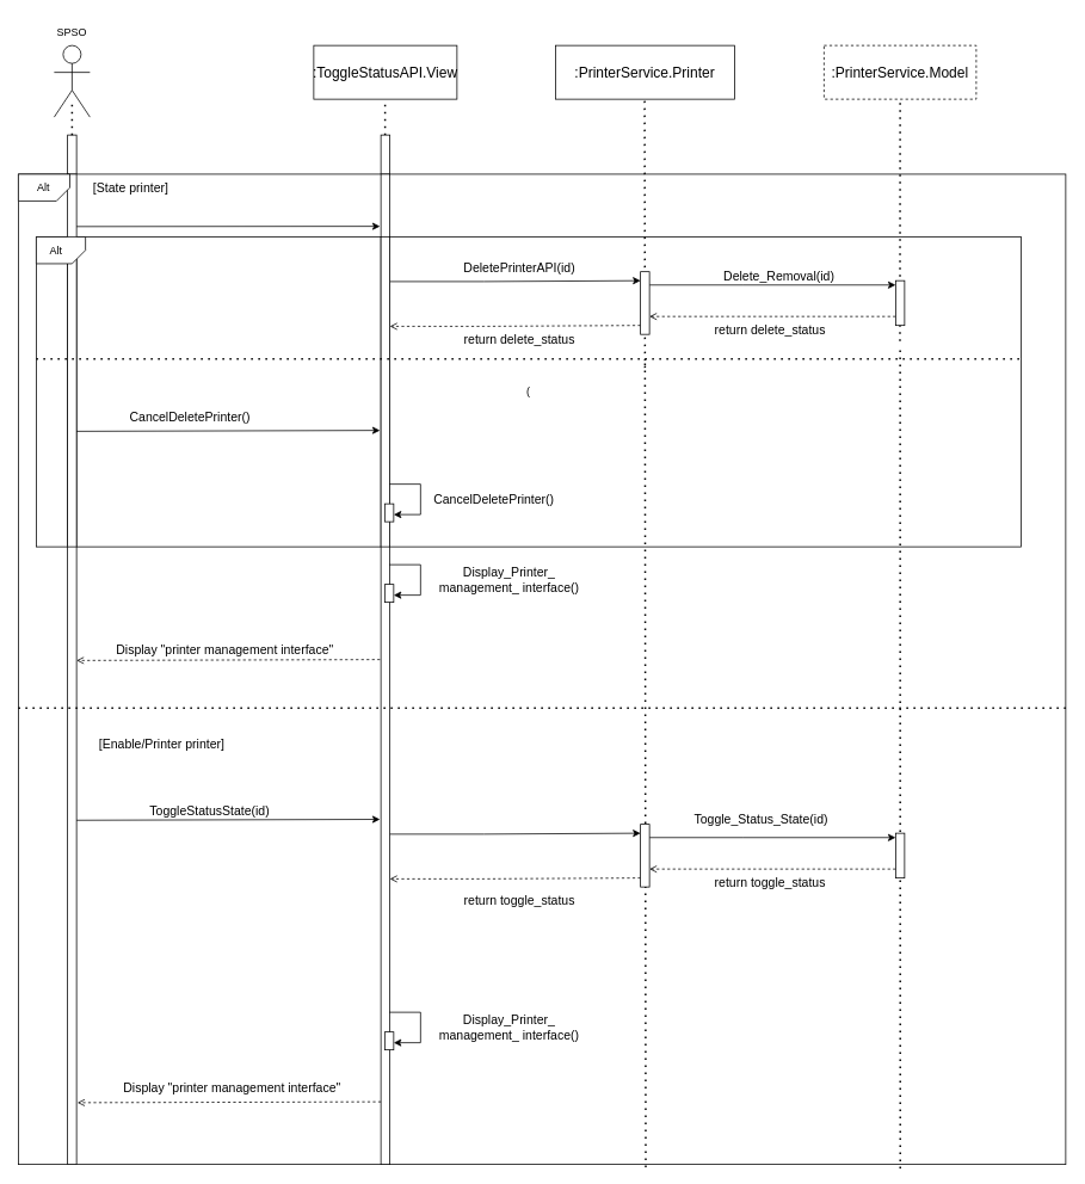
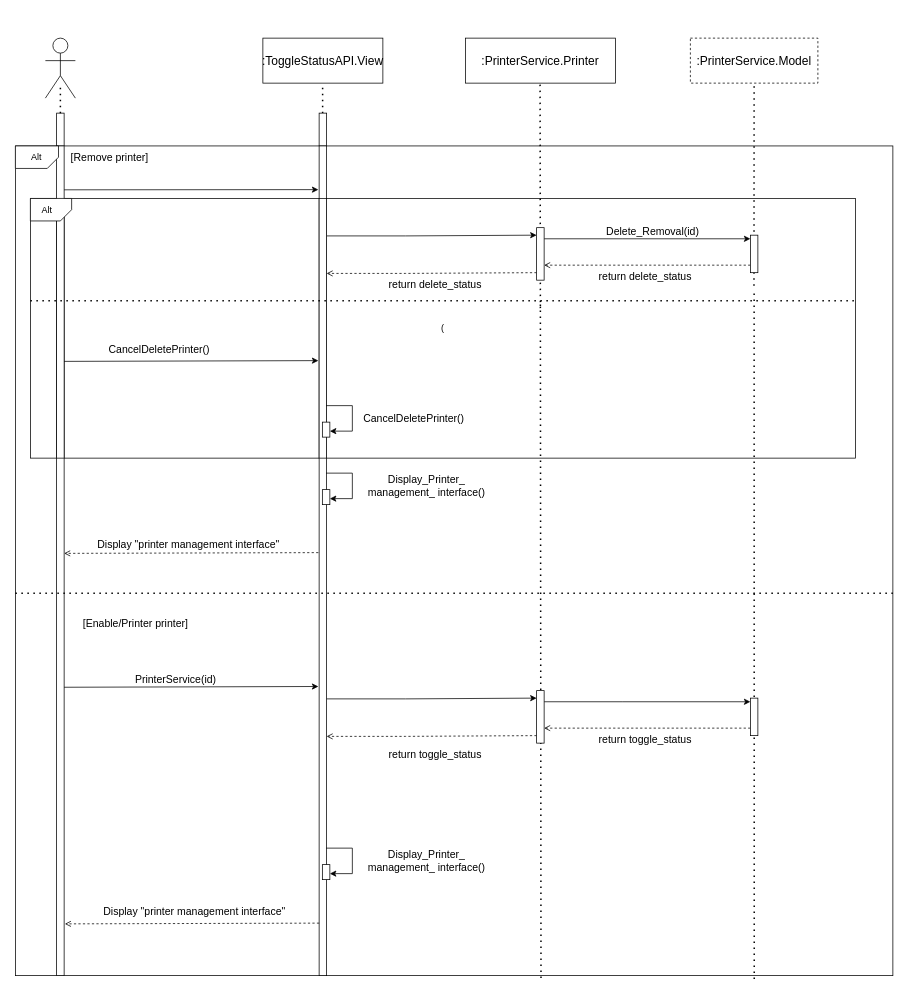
  <mxCell id="0" />
  <mxCell id="1" parent="0" />
  <mxCell id="2" value="" style="ellipse;whiteSpace=wrap;html=1;fillColor=#FFFFFF;" vertex="1" parent="1"><mxGeometry x="70" y="50" width="20" height="20" as="geometry" /></mxCell>
  <mxCell id="3" value="" style="endArrow=none;html=1;rounded=0;exitX=0.5;exitY=1;exitDx=0;exitDy=0;" edge="1" parent="1" source="2"><mxGeometry width="50" height="50" relative="1" as="geometry"><mxPoint x="240" y="110" as="sourcePoint" /><mxPoint x="80" y="100" as="targetPoint" /><Array as="points"><mxPoint x="80" y="100" /></Array></mxGeometry></mxCell>
  <mxCell id="4" value="" style="endArrow=none;html=1;rounded=0;" edge="1" parent="1"><mxGeometry width="50" height="50" relative="1" as="geometry"><mxPoint x="60" y="130" as="sourcePoint" /><mxPoint x="80" y="100" as="targetPoint" /></mxGeometry></mxCell>
  <mxCell id="5" value="" style="endArrow=none;html=1;rounded=0;" edge="1" parent="1"><mxGeometry width="50" height="50" relative="1" as="geometry"><mxPoint x="80" y="100" as="sourcePoint" /><mxPoint x="100" y="130" as="targetPoint" /></mxGeometry></mxCell>
  <mxCell id="6" value="" style="endArrow=none;html=1;rounded=0;" edge="1" parent="1"><mxGeometry width="50" height="50" relative="1" as="geometry"><mxPoint x="60" y="80" as="sourcePoint" /><mxPoint x="100" y="80" as="targetPoint" /></mxGeometry></mxCell>
- <mxCell id="7" value="SPSO" style="text;html=1;align=center;verticalAlign=middle;whiteSpace=wrap;rounded=0;" vertex="1" parent="1"><mxGeometry x="50" y="20" width="60" height="30" as="geometry" /></mxCell>
  <mxCell id="8" value="&lt;font style=&quot;font-size: 16px;&quot;&gt;:ToggleStatusAPI.View&lt;/font&gt;" style="rounded=0;whiteSpace=wrap;html=1;fillColor=#FFFFFF;" vertex="1" parent="1"><mxGeometry x="350" y="50" width="160" height="60" as="geometry" /></mxCell>
  <mxCell id="9" value="&lt;font style=&quot;font-size: 16px;&quot;&gt;:PrinterService.Printer&lt;/font&gt;" style="rounded=0;whiteSpace=wrap;html=1;fillColor=#FFFFFF;" vertex="1" parent="1"><mxGeometry x="620" y="50" width="200" height="60" as="geometry" /></mxCell>
  <mxCell id="10" value="&lt;font style=&quot;font-size: 16px;&quot;&gt;:PrinterService.Model&lt;/font&gt;" style="rounded=0;whiteSpace=wrap;html=1;fillColor=#FFFFFF;dashed=1;" vertex="1" parent="1"><mxGeometry x="920" y="50" width="170" height="60" as="geometry" /></mxCell>
  <mxCell id="11" value="" style="rounded=0;whiteSpace=wrap;html=1;fillColor=#FFFFFF;" vertex="1" parent="1"><mxGeometry x="75" y="150" width="10" height="840" as="geometry" /></mxCell>
  <mxCell id="12" value="" style="endArrow=none;dashed=1;html=1;dashPattern=1 3;strokeWidth=2;rounded=0;exitX=0.5;exitY=0;exitDx=0;exitDy=0;" edge="1" parent="1" source="11"><mxGeometry width="50" height="50" relative="1" as="geometry"><mxPoint x="180" y="260" as="sourcePoint" /><mxPoint x="80" y="110" as="targetPoint" /></mxGeometry></mxCell>
  <mxCell id="13" value="" style="endArrow=none;dashed=1;html=1;dashPattern=1 3;strokeWidth=2;rounded=0;exitX=0.5;exitY=0;exitDx=0;exitDy=0;" edge="1" parent="1"><mxGeometry width="50" height="50" relative="1" as="geometry"><mxPoint x="429.67" y="150" as="sourcePoint" /><mxPoint x="429.67" y="110" as="targetPoint" /></mxGeometry></mxCell>
  <mxCell id="14" value="" style="rounded=0;whiteSpace=wrap;html=1;fillColor=#FFFFFF;" vertex="1" parent="1"><mxGeometry x="425" y="150" width="10" height="840" as="geometry" /></mxCell>
  <mxCell id="15" value="" style="rounded=0;whiteSpace=wrap;html=1;" vertex="1" parent="1"><mxGeometry x="20" y="193.75" width="1170" height="1106.25" as="geometry" /></mxCell>
  <mxCell id="16" value="" style="endArrow=classic;html=1;rounded=0;exitX=1.024;exitY=0.012;exitDx=0;exitDy=0;exitPerimeter=0;" edge="1" parent="1"><mxGeometry width="50" height="50" relative="1" as="geometry"><mxPoint x="82.62" y="252.25" as="sourcePoint" /><mxPoint x="424" y="252" as="targetPoint" /></mxGeometry></mxCell>
  <mxCell id="17" value="(" style="rounded=0;whiteSpace=wrap;html=1;" vertex="1" parent="1"><mxGeometry x="40" y="263.75" width="1100" height="346.25" as="geometry" /></mxCell>
  <mxCell id="18" value="" style="rounded=0;whiteSpace=wrap;html=1;" vertex="1" parent="1"><mxGeometry x="425" y="193.75" width="10" height="1106.25" as="geometry" /></mxCell>
  <mxCell id="19" value="" style="rounded=0;whiteSpace=wrap;html=1;" vertex="1" parent="1"><mxGeometry x="75" y="193.75" width="10" height="1106.25" as="geometry" /></mxCell>
- <mxCell id="20" value="&amp;nbsp; &amp;nbsp;[State printer]" style="text;html=1;align=center;verticalAlign=middle;whiteSpace=wrap;rounded=0;fontSize=14;" vertex="1" parent="1"><mxGeometry x="75" y="193.75" width="130" height="30" as="geometry" /></mxCell>
+ <mxCell id="20" value="&amp;nbsp; &amp;nbsp;[Remove printer]" style="text;html=1;align=center;verticalAlign=middle;whiteSpace=wrap;rounded=0;fontSize=14;" vertex="1" parent="1"><mxGeometry x="75" y="193.75" width="130" height="30" as="geometry" /></mxCell>
  <mxCell id="21" value="Delete_Removal(id)" style="text;html=1;align=center;verticalAlign=middle;whiteSpace=wrap;rounded=0;fontSize=14;" vertex="1" parent="1"><mxGeometry x="770" y="292.72" width="200.24" height="30" as="geometry" /></mxCell>
  <mxCell id="22" value="" style="endArrow=none;dashed=1;html=1;dashPattern=1 3;strokeWidth=2;rounded=0;entryX=0.5;entryY=1;entryDx=0;entryDy=0;exitX=0.599;exitY=1.003;exitDx=0;exitDy=0;exitPerimeter=0;" edge="1" parent="1" source="15"><mxGeometry width="50" height="50" relative="1" as="geometry"><mxPoint x="720" y="790" as="sourcePoint" /><mxPoint x="720" y="400" as="targetPoint" /></mxGeometry></mxCell>
  <mxCell id="23" value="" style="endArrow=open;html=1;rounded=0;exitX=0.955;exitY=0.208;exitDx=0;exitDy=0;exitPerimeter=0;entryX=0.027;entryY=0.096;entryDx=0;entryDy=0;entryPerimeter=0;endFill=0;dashed=1;" edge="1" parent="1"><mxGeometry width="50" height="50" relative="1" as="geometry"><mxPoint x="1000" y="352.72" as="sourcePoint" /><mxPoint x="725" y="352.72" as="targetPoint" /><Array as="points"><mxPoint x="830" y="352.72" /></Array></mxGeometry></mxCell>
  <mxCell id="24" value="" style="endArrow=open;html=1;rounded=0;exitX=0.99;exitY=0.271;exitDx=0;exitDy=0;exitPerimeter=0;entryX=-0.009;entryY=0.069;entryDx=0;entryDy=0;entryPerimeter=0;dashed=1;endFill=0;" edge="1" parent="1"><mxGeometry width="50" height="50" relative="1" as="geometry"><mxPoint x="715" y="362.72" as="sourcePoint" /><mxPoint x="435" y="363.72" as="targetPoint" /><Array as="points"><mxPoint x="540" y="363.72" /></Array></mxGeometry></mxCell>
  <mxCell id="25" value="return delete_status" style="text;html=1;align=center;verticalAlign=middle;whiteSpace=wrap;rounded=0;fontSize=14;" vertex="1" parent="1"><mxGeometry x="760" y="352.72" width="200.24" height="30" as="geometry" /></mxCell>
  <mxCell id="26" value="" style="endArrow=classic;html=1;rounded=0;exitX=0.99;exitY=0.271;exitDx=0;exitDy=0;exitPerimeter=0;entryX=-0.009;entryY=0.069;entryDx=0;entryDy=0;entryPerimeter=0;endFill=1;" edge="1" parent="1"><mxGeometry width="50" height="50" relative="1" as="geometry"><mxPoint x="435" y="313.72" as="sourcePoint" /><mxPoint x="715" y="312.72" as="targetPoint" /><Array as="points"><mxPoint x="540" y="313.72" /></Array></mxGeometry></mxCell>
  <mxCell id="27" value="return delete_status" style="text;html=1;align=center;verticalAlign=middle;whiteSpace=wrap;rounded=0;fontSize=14;" vertex="1" parent="1"><mxGeometry x="479.76" y="362.72" width="200.24" height="30" as="geometry" /></mxCell>
  <mxCell id="28" value="" style="rounded=0;whiteSpace=wrap;html=1;" vertex="1" parent="1"><mxGeometry x="75" y="287.72" width="10" height="322.28" as="geometry" /></mxCell>
  <mxCell id="29" value="" style="rounded=0;whiteSpace=wrap;html=1;" vertex="1" parent="1"><mxGeometry x="425" y="263.75" width="10" height="346.25" as="geometry" /></mxCell>
  <mxCell id="30" value="" style="endArrow=classic;html=1;rounded=0;exitX=0.955;exitY=0.208;exitDx=0;exitDy=0;exitPerimeter=0;entryX=0.027;entryY=0.096;entryDx=0;entryDy=0;entryPerimeter=0;endFill=1;" edge="1" parent="1"><mxGeometry width="50" height="50" relative="1" as="geometry"><mxPoint x="725" y="317.56" as="sourcePoint" /><mxPoint x="1000" y="317.56" as="targetPoint" /><Array as="points"><mxPoint x="830" y="317.56" /></Array></mxGeometry></mxCell>
  <mxCell id="31" value="" style="shape=card;whiteSpace=wrap;html=1;rotation=90;direction=west;flipH=0;flipV=1;size=15;" vertex="1" parent="1"><mxGeometry x="52.5" y="251.25" width="30" height="55" as="geometry" /></mxCell>
  <mxCell id="32" value="Display &quot;printer management interface&quot;" style="text;html=1;align=center;verticalAlign=middle;whiteSpace=wrap;rounded=0;fontSize=14;" vertex="1" parent="1"><mxGeometry x="123" y="710" width="256.24" height="30" as="geometry" /></mxCell>
  <mxCell id="33" value="" style="endArrow=open;html=1;rounded=0;exitX=1.024;exitY=0.012;exitDx=0;exitDy=0;exitPerimeter=0;entryX=-0.069;entryY=0.011;entryDx=0;entryDy=0;entryPerimeter=0;endFill=0;dashed=1;" edge="1" parent="1"><mxGeometry width="50" height="50" relative="1" as="geometry"><mxPoint x="424" y="736" as="sourcePoint" /><mxPoint x="85" y="737" as="targetPoint" /></mxGeometry></mxCell>
  <mxCell id="34" value="" style="endArrow=none;dashed=1;html=1;dashPattern=1 3;strokeWidth=2;rounded=0;exitX=0.842;exitY=1.004;exitDx=0;exitDy=0;exitPerimeter=0;" edge="1" parent="1" source="15"><mxGeometry width="50" height="50" relative="1" as="geometry"><mxPoint x="1005" y="1370" as="sourcePoint" /><mxPoint x="1005" y="390" as="targetPoint" /></mxGeometry></mxCell>
  <mxCell id="35" value="" style="endArrow=none;dashed=1;html=1;dashPattern=1 3;strokeWidth=2;rounded=0;exitX=0;exitY=0.75;exitDx=0;exitDy=0;" edge="1" parent="1"><mxGeometry width="50" height="50" relative="1" as="geometry"><mxPoint x="20" y="790" as="sourcePoint" /><mxPoint x="1190" y="790" as="targetPoint" /></mxGeometry></mxCell>
  <mxCell id="36" value="Alt" style="text;html=1;align=center;verticalAlign=middle;whiteSpace=wrap;rounded=0;" vertex="1" parent="1"><mxGeometry x="40" y="263.75" width="45" height="30" as="geometry" /></mxCell>
  <mxCell id="37" value="[Enable/Printer printer]" style="text;html=1;align=center;verticalAlign=middle;whiteSpace=wrap;rounded=0;fontSize=14;" vertex="1" parent="1"><mxGeometry x="82.5" y="816" width="195" height="30" as="geometry" /></mxCell>
  <mxCell id="38" value="" style="endArrow=classic;html=1;rounded=0;exitX=1.024;exitY=0.012;exitDx=0;exitDy=0;exitPerimeter=0;entryX=-0.069;entryY=0.011;entryDx=0;entryDy=0;entryPerimeter=0;" edge="1" parent="1"><mxGeometry width="50" height="50" relative="1" as="geometry"><mxPoint x="85" y="915.5" as="sourcePoint" /><mxPoint x="424" y="914.5" as="targetPoint" /></mxGeometry></mxCell>
- <mxCell id="39" value="Toggle_Status_State(id)" style="text;html=1;align=center;verticalAlign=middle;whiteSpace=wrap;rounded=0;fontSize=14;" vertex="1" parent="1"><mxGeometry x="750" y="900" width="200.24" height="30" as="geometry" /></mxCell>
  <mxCell id="40" value="" style="endArrow=open;html=1;rounded=0;exitX=0.955;exitY=0.208;exitDx=0;exitDy=0;exitPerimeter=0;entryX=0.027;entryY=0.096;entryDx=0;entryDy=0;entryPerimeter=0;endFill=0;dashed=1;" edge="1" parent="1"><mxGeometry width="50" height="50" relative="1" as="geometry"><mxPoint x="1000" y="970" as="sourcePoint" /><mxPoint x="725" y="970" as="targetPoint" /><Array as="points"><mxPoint x="830" y="970" /></Array></mxGeometry></mxCell>
  <mxCell id="41" value="" style="endArrow=open;html=1;rounded=0;exitX=0.99;exitY=0.271;exitDx=0;exitDy=0;exitPerimeter=0;entryX=-0.009;entryY=0.069;entryDx=0;entryDy=0;entryPerimeter=0;dashed=1;endFill=0;" edge="1" parent="1"><mxGeometry width="50" height="50" relative="1" as="geometry"><mxPoint x="715" y="980" as="sourcePoint" /><mxPoint x="435" y="981" as="targetPoint" /><Array as="points"><mxPoint x="540" y="981" /></Array></mxGeometry></mxCell>
  <mxCell id="42" value="return toggle_status" style="text;html=1;align=center;verticalAlign=middle;whiteSpace=wrap;rounded=0;fontSize=14;" vertex="1" parent="1"><mxGeometry x="760" y="970" width="200.24" height="30" as="geometry" /></mxCell>
  <mxCell id="43" value="" style="endArrow=classic;html=1;rounded=0;exitX=0.99;exitY=0.271;exitDx=0;exitDy=0;exitPerimeter=0;entryX=-0.009;entryY=0.069;entryDx=0;entryDy=0;entryPerimeter=0;endFill=1;" edge="1" parent="1"><mxGeometry width="50" height="50" relative="1" as="geometry"><mxPoint x="435" y="931" as="sourcePoint" /><mxPoint x="715" y="930" as="targetPoint" /><Array as="points"><mxPoint x="540" y="931" /></Array></mxGeometry></mxCell>
  <mxCell id="44" value="return toggle_status" style="text;html=1;align=center;verticalAlign=middle;whiteSpace=wrap;rounded=0;fontSize=14;" vertex="1" parent="1"><mxGeometry x="479.76" y="990" width="200.24" height="30" as="geometry" /></mxCell>
  <mxCell id="45" value="" style="endArrow=classic;html=1;rounded=0;exitX=0.955;exitY=0.208;exitDx=0;exitDy=0;exitPerimeter=0;entryX=0.027;entryY=0.096;entryDx=0;entryDy=0;entryPerimeter=0;endFill=1;" edge="1" parent="1"><mxGeometry width="50" height="50" relative="1" as="geometry"><mxPoint x="725" y="934.84" as="sourcePoint" /><mxPoint x="1000" y="934.84" as="targetPoint" /><Array as="points"><mxPoint x="830" y="934.84" /></Array></mxGeometry></mxCell>
  <mxCell id="46" value="Display &quot;printer management interface&quot;" style="text;html=1;align=center;verticalAlign=middle;whiteSpace=wrap;rounded=0;fontSize=14;" vertex="1" parent="1"><mxGeometry x="126" y="1200" width="266" height="30" as="geometry" /></mxCell>
  <mxCell id="47" value="" style="endArrow=open;html=1;rounded=0;exitX=1.024;exitY=0.012;exitDx=0;exitDy=0;exitPerimeter=0;entryX=-0.069;entryY=0.011;entryDx=0;entryDy=0;entryPerimeter=0;endFill=0;dashed=1;" edge="1" parent="1"><mxGeometry width="50" height="50" relative="1" as="geometry"><mxPoint x="425" y="1230" as="sourcePoint" /><mxPoint x="86" y="1231" as="targetPoint" /></mxGeometry></mxCell>
  <mxCell id="48" value="" style="endArrow=none;dashed=1;html=1;dashPattern=1 3;strokeWidth=2;rounded=0;" edge="1" parent="1"><mxGeometry width="50" height="50" relative="1" as="geometry"><mxPoint x="40" y="400" as="sourcePoint" /><mxPoint x="1140" y="400" as="targetPoint" /></mxGeometry></mxCell>
  <mxCell id="49" value="" style="rounded=0;whiteSpace=wrap;html=1;" vertex="1" parent="1"><mxGeometry x="715" y="920" width="10" height="70" as="geometry" /></mxCell>
  <mxCell id="50" value="" style="shape=card;whiteSpace=wrap;html=1;rotation=90;direction=west;flipH=0;flipV=1;size=15;" vertex="1" parent="1"><mxGeometry x="33.75" y="180" width="30" height="57.5" as="geometry" /></mxCell>
  <mxCell id="51" value="Alt" style="text;html=1;align=center;verticalAlign=middle;whiteSpace=wrap;rounded=0;" vertex="1" parent="1"><mxGeometry x="21.25" y="193.75" width="55" height="30" as="geometry" /></mxCell>
  <mxCell id="52" value="" style="endArrow=classic;html=1;rounded=0;exitX=1.024;exitY=0.012;exitDx=0;exitDy=0;exitPerimeter=0;entryX=-0.069;entryY=0.011;entryDx=0;entryDy=0;entryPerimeter=0;" edge="1" parent="1"><mxGeometry width="50" height="50" relative="1" as="geometry"><mxPoint x="85" y="481" as="sourcePoint" /><mxPoint x="424" y="480" as="targetPoint" /></mxGeometry></mxCell>
  <mxCell id="53" value="CancelDeletePrinter()" style="text;html=1;align=center;verticalAlign=middle;whiteSpace=wrap;rounded=0;fontSize=14;" vertex="1" parent="1"><mxGeometry x="116.98" y="450" width="190" height="30" as="geometry" /></mxCell>
  <mxCell id="54" value="" style="endArrow=none;dashed=1;html=1;dashPattern=1 3;strokeWidth=2;rounded=0;entryX=0.5;entryY=1;entryDx=0;entryDy=0;" edge="1" parent="1" target="10"><mxGeometry width="50" height="50" relative="1" as="geometry"><mxPoint x="1004.81" y="380.22" as="sourcePoint" /><mxPoint x="1004.81" y="270.22" as="targetPoint" /></mxGeometry></mxCell>
  <mxCell id="55" value="" style="rounded=0;whiteSpace=wrap;html=1;" vertex="1" parent="1"><mxGeometry x="1000" y="930" width="10" height="50" as="geometry" /></mxCell>
  <mxCell id="56" value="" style="endArrow=none;dashed=1;html=1;dashPattern=1 3;strokeWidth=2;rounded=0;" edge="1" parent="1"><mxGeometry width="50" height="50" relative="1" as="geometry"><mxPoint x="720" y="410" as="sourcePoint" /><mxPoint x="719.58" y="110" as="targetPoint" /></mxGeometry></mxCell>
  <mxCell id="57" value="" style="rounded=0;whiteSpace=wrap;html=1;" vertex="1" parent="1"><mxGeometry x="715" y="302.72" width="10" height="70" as="geometry" /></mxCell>
  <mxCell id="58" value="" style="rounded=0;whiteSpace=wrap;html=1;" vertex="1" parent="1"><mxGeometry x="1000" y="312.72" width="10" height="50" as="geometry" /></mxCell>
- <mxCell id="59" value="DeletePrinterAPI(id)" style="text;html=1;align=center;verticalAlign=middle;whiteSpace=wrap;rounded=0;fontSize=14;" vertex="1" parent="1"><mxGeometry x="479.76" y="282.72" width="200.24" height="30" as="geometry" /></mxCell>
  <mxCell id="60" value="" style="rounded=0;whiteSpace=wrap;html=1;fillColor=#FFFFFF;" vertex="1" parent="1"><mxGeometry x="429.31" y="652" width="10" height="20" as="geometry" /></mxCell>
  <mxCell id="61" value="Display_Printer_ management_ interface()" style="text;html=1;align=center;verticalAlign=middle;whiteSpace=wrap;rounded=0;fontSize=14;" vertex="1" parent="1"><mxGeometry x="477.07" y="632" width="183.17" height="30" as="geometry" /></mxCell>
  <mxCell id="62" value="" style="endArrow=classic;html=1;rounded=0;endFill=1;exitX=0.952;exitY=0.019;exitDx=0;exitDy=0;exitPerimeter=0;" edge="1" parent="1"><mxGeometry width="50" height="50" relative="1" as="geometry"><mxPoint x="434.31" y="630" as="sourcePoint" /><mxPoint x="439.31" y="664" as="targetPoint" /><Array as="points"><mxPoint x="469.31" y="630" /><mxPoint x="469.31" y="664" /></Array></mxGeometry></mxCell>
- <mxCell id="63" value="ToggleStatusState(id)" style="text;html=1;align=center;verticalAlign=middle;whiteSpace=wrap;rounded=0;fontSize=14;" vertex="1" parent="1"><mxGeometry x="133.76" y="890" width="200.24" height="30" as="geometry" /></mxCell>
+ <mxCell id="63" value="PrinterService(id)" style="text;html=1;align=center;verticalAlign=middle;whiteSpace=wrap;rounded=0;fontSize=14;" vertex="1" parent="1"><mxGeometry x="133.76" y="890" width="200.24" height="30" as="geometry" /></mxCell>
  <mxCell id="64" value="" style="rounded=0;whiteSpace=wrap;html=1;fillColor=#FFFFFF;" vertex="1" parent="1"><mxGeometry x="429.31" y="1152" width="10" height="20" as="geometry" /></mxCell>
  <mxCell id="65" value="Display_Printer_ management_ interface()" style="text;html=1;align=center;verticalAlign=middle;whiteSpace=wrap;rounded=0;fontSize=14;" vertex="1" parent="1"><mxGeometry x="477.07" y="1132" width="183.17" height="30" as="geometry" /></mxCell>
  <mxCell id="66" value="" style="endArrow=classic;html=1;rounded=0;endFill=1;exitX=0.952;exitY=0.019;exitDx=0;exitDy=0;exitPerimeter=0;" edge="1" parent="1"><mxGeometry width="50" height="50" relative="1" as="geometry"><mxPoint x="434.31" y="1130" as="sourcePoint" /><mxPoint x="439.31" y="1164" as="targetPoint" /><Array as="points"><mxPoint x="469.31" y="1130" /><mxPoint x="469.31" y="1164" /></Array></mxGeometry></mxCell>
  <mxCell id="67" value="" style="rounded=0;whiteSpace=wrap;html=1;fillColor=#FFFFFF;" vertex="1" parent="1"><mxGeometry x="429.31" y="562" width="10" height="20" as="geometry" /></mxCell>
  <mxCell id="68" value="CancelDeletePrinter()" style="text;html=1;align=center;verticalAlign=middle;whiteSpace=wrap;rounded=0;fontSize=14;" vertex="1" parent="1"><mxGeometry x="460" y="542" width="183.17" height="30" as="geometry" /></mxCell>
  <mxCell id="69" value="" style="endArrow=classic;html=1;rounded=0;endFill=1;exitX=0.952;exitY=0.019;exitDx=0;exitDy=0;exitPerimeter=0;" edge="1" parent="1"><mxGeometry width="50" height="50" relative="1" as="geometry"><mxPoint x="434.31" y="540" as="sourcePoint" /><mxPoint x="439.31" y="574" as="targetPoint" /><Array as="points"><mxPoint x="469.31" y="540" /><mxPoint x="469.31" y="574" /></Array></mxGeometry></mxCell>
